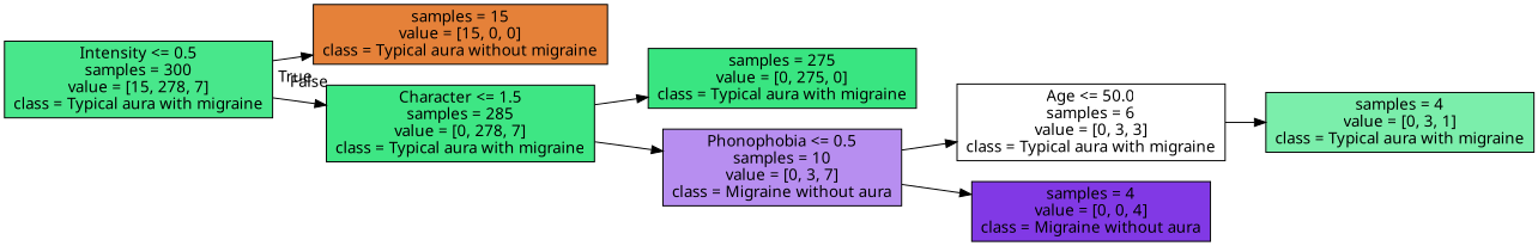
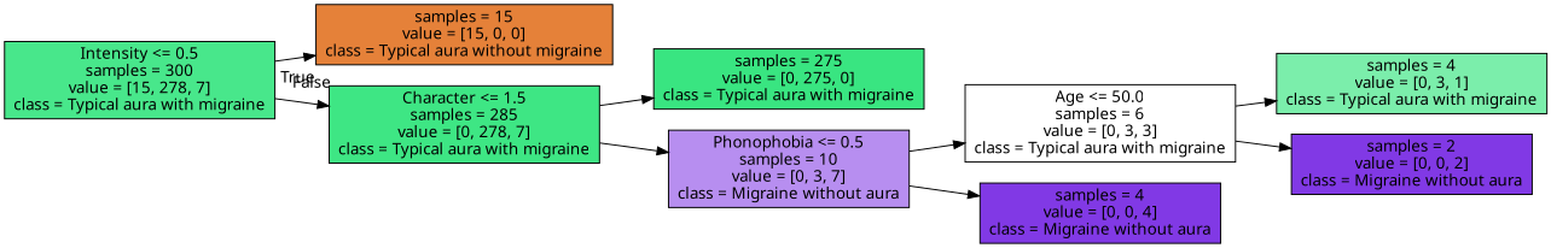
  digraph {
    rankdir=LR
    fontname="Noto Sans"
    node [color=black fillcolor="#8139e5" fontname="Noto Sans" shape=box style=filled]
    edge [fontname="Noto Sans"]
    n1 [fillcolor="#48e78b" label="Intensity <= 0.5\nsamples = 300\nvalue = [15, 278, 7]\nclass = Typical aura with migraine"]
    n2 [fillcolor="#e58139" label="samples = 15\nvalue = [15, 0, 0]\nclass = Typical aura without migraine"]
    n3 [fillcolor="#3ee684" label="Character <= 1.5\nsamples = 285\nvalue = [0, 278, 7]\nclass = Typical aura with migraine"]
    n4 [fillcolor="#39e581" label="samples = 275\nvalue = [0, 275, 0]\nclass = Typical aura with migraine"]
    n5 [fillcolor="#b78ef0" label="Phonophobia <= 0.5\nsamples = 10\nvalue = [0, 3, 7]\nclass = Migraine without aura"]
    n6 [fillcolor="#ffffff" label="Age <= 50.0\nsamples = 6\nvalue = [0, 3, 3]\nclass = Typical aura with migraine"]
    n7 [label="samples = 4\nvalue = [0, 0, 4]\nclass = Migraine without aura"]
    n8 [fillcolor="#7beeab" label="samples = 4\nvalue = [0, 3, 1]\nclass = Typical aura with migraine"]
+   n9 [label="samples = 2\nvalue = [0, 0, 2]\nclass = Migraine without aura"]
    n1 -> n2 [headlabel=True labelangle=45 labeldistance=2.5]
    n1 -> n3 [headlabel=False labelangle=-45 labeldistance=2.5]
    n3 -> n4
    n3 -> n5
    n5 -> n6
    n5 -> n7
    n6 -> n8
+   n6 -> n9
  }
